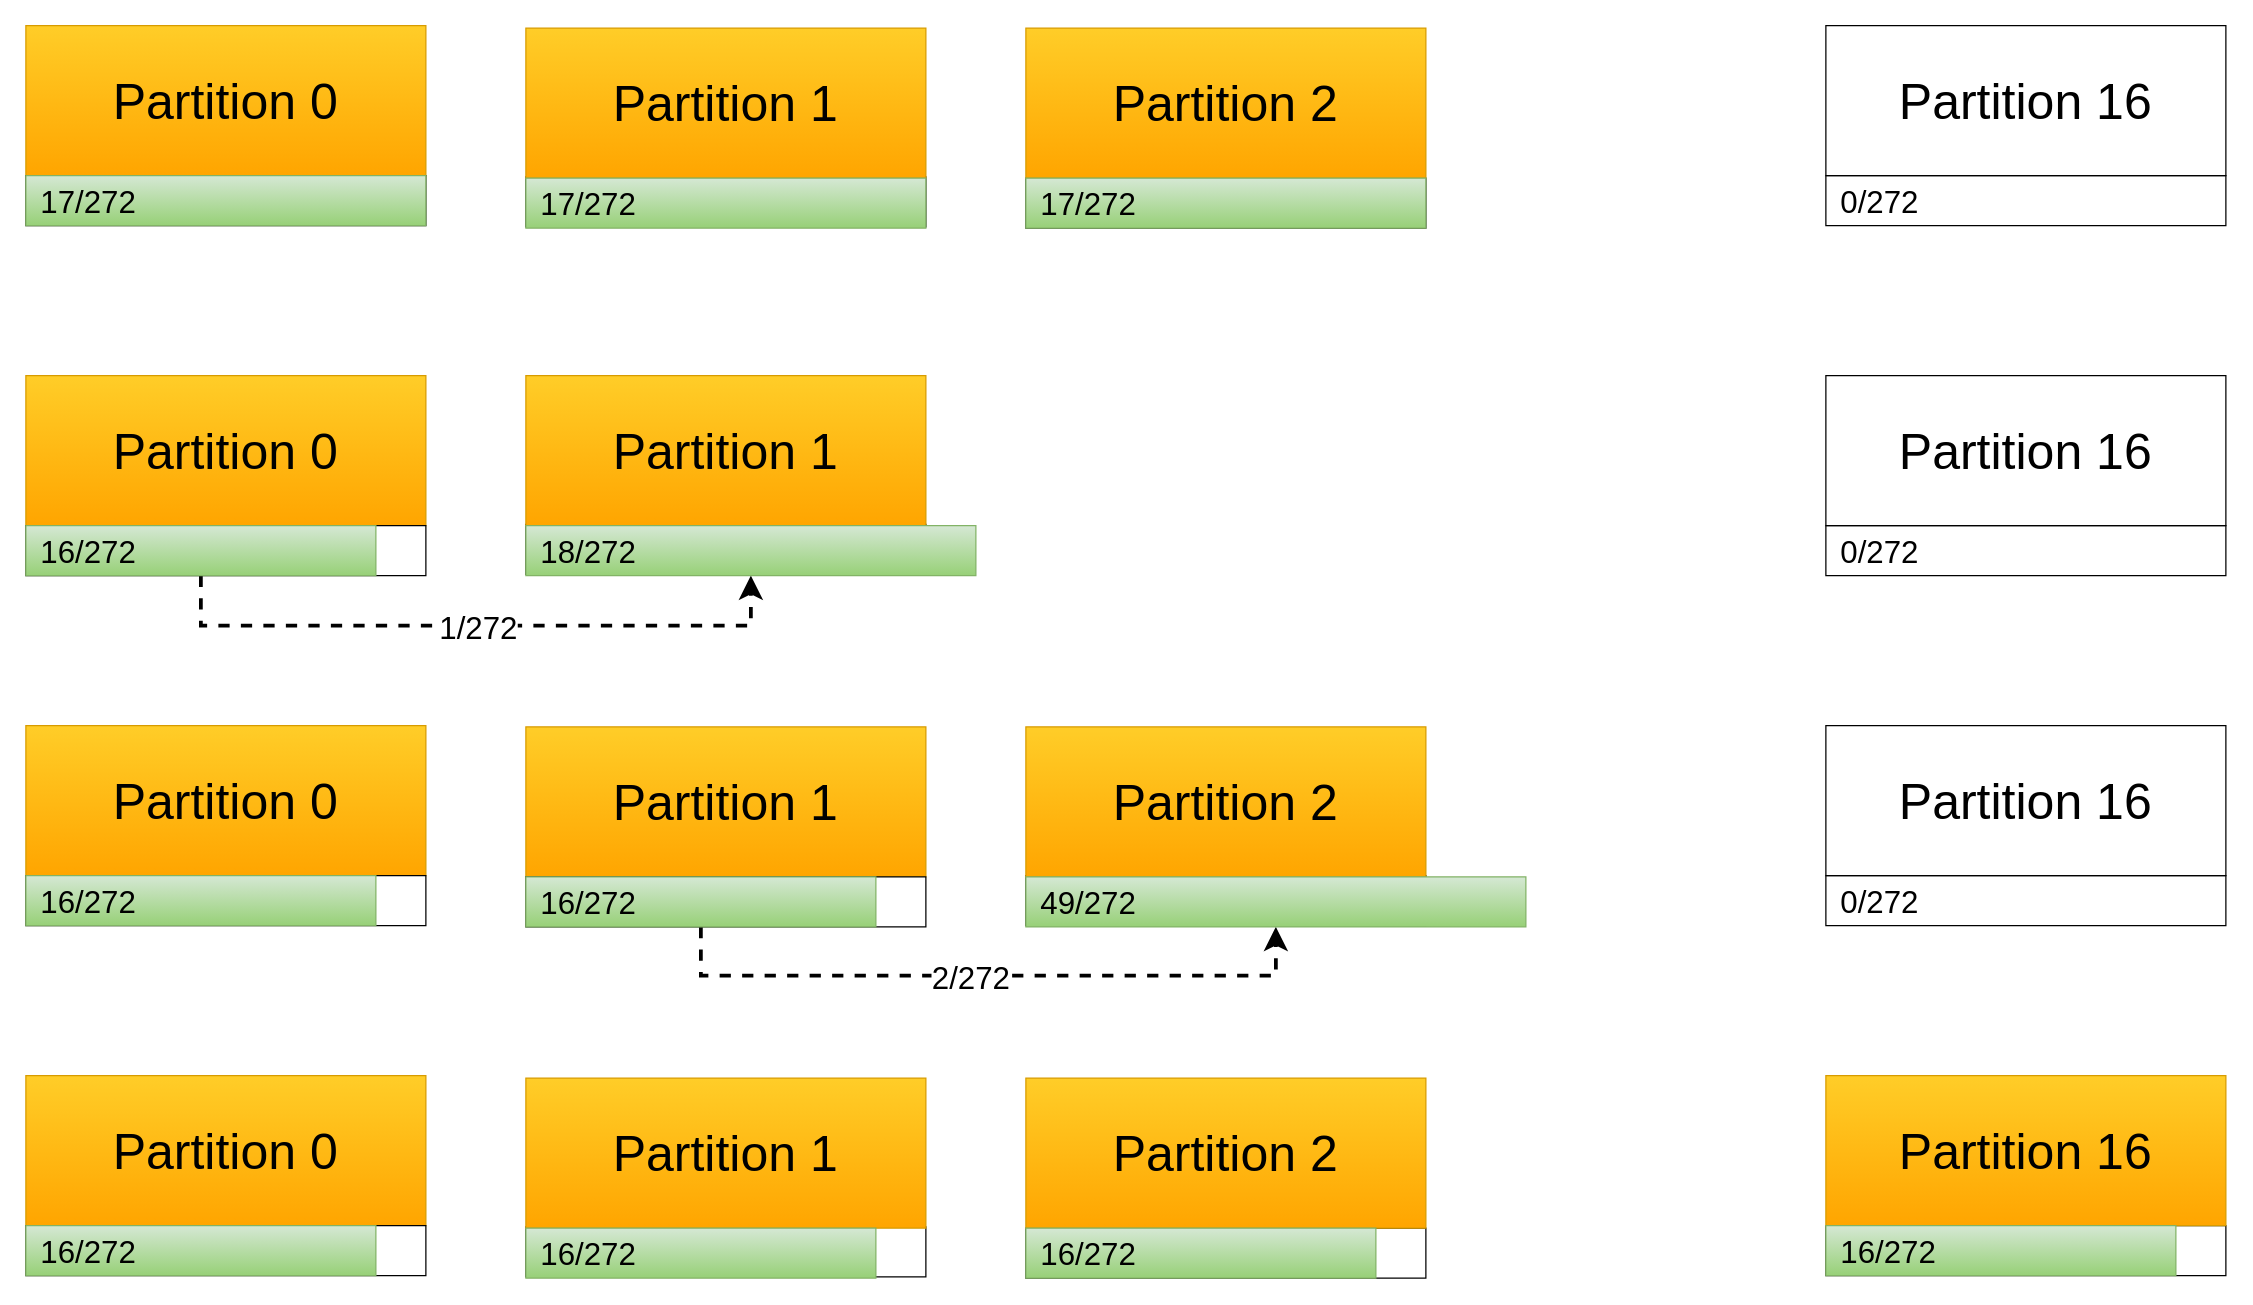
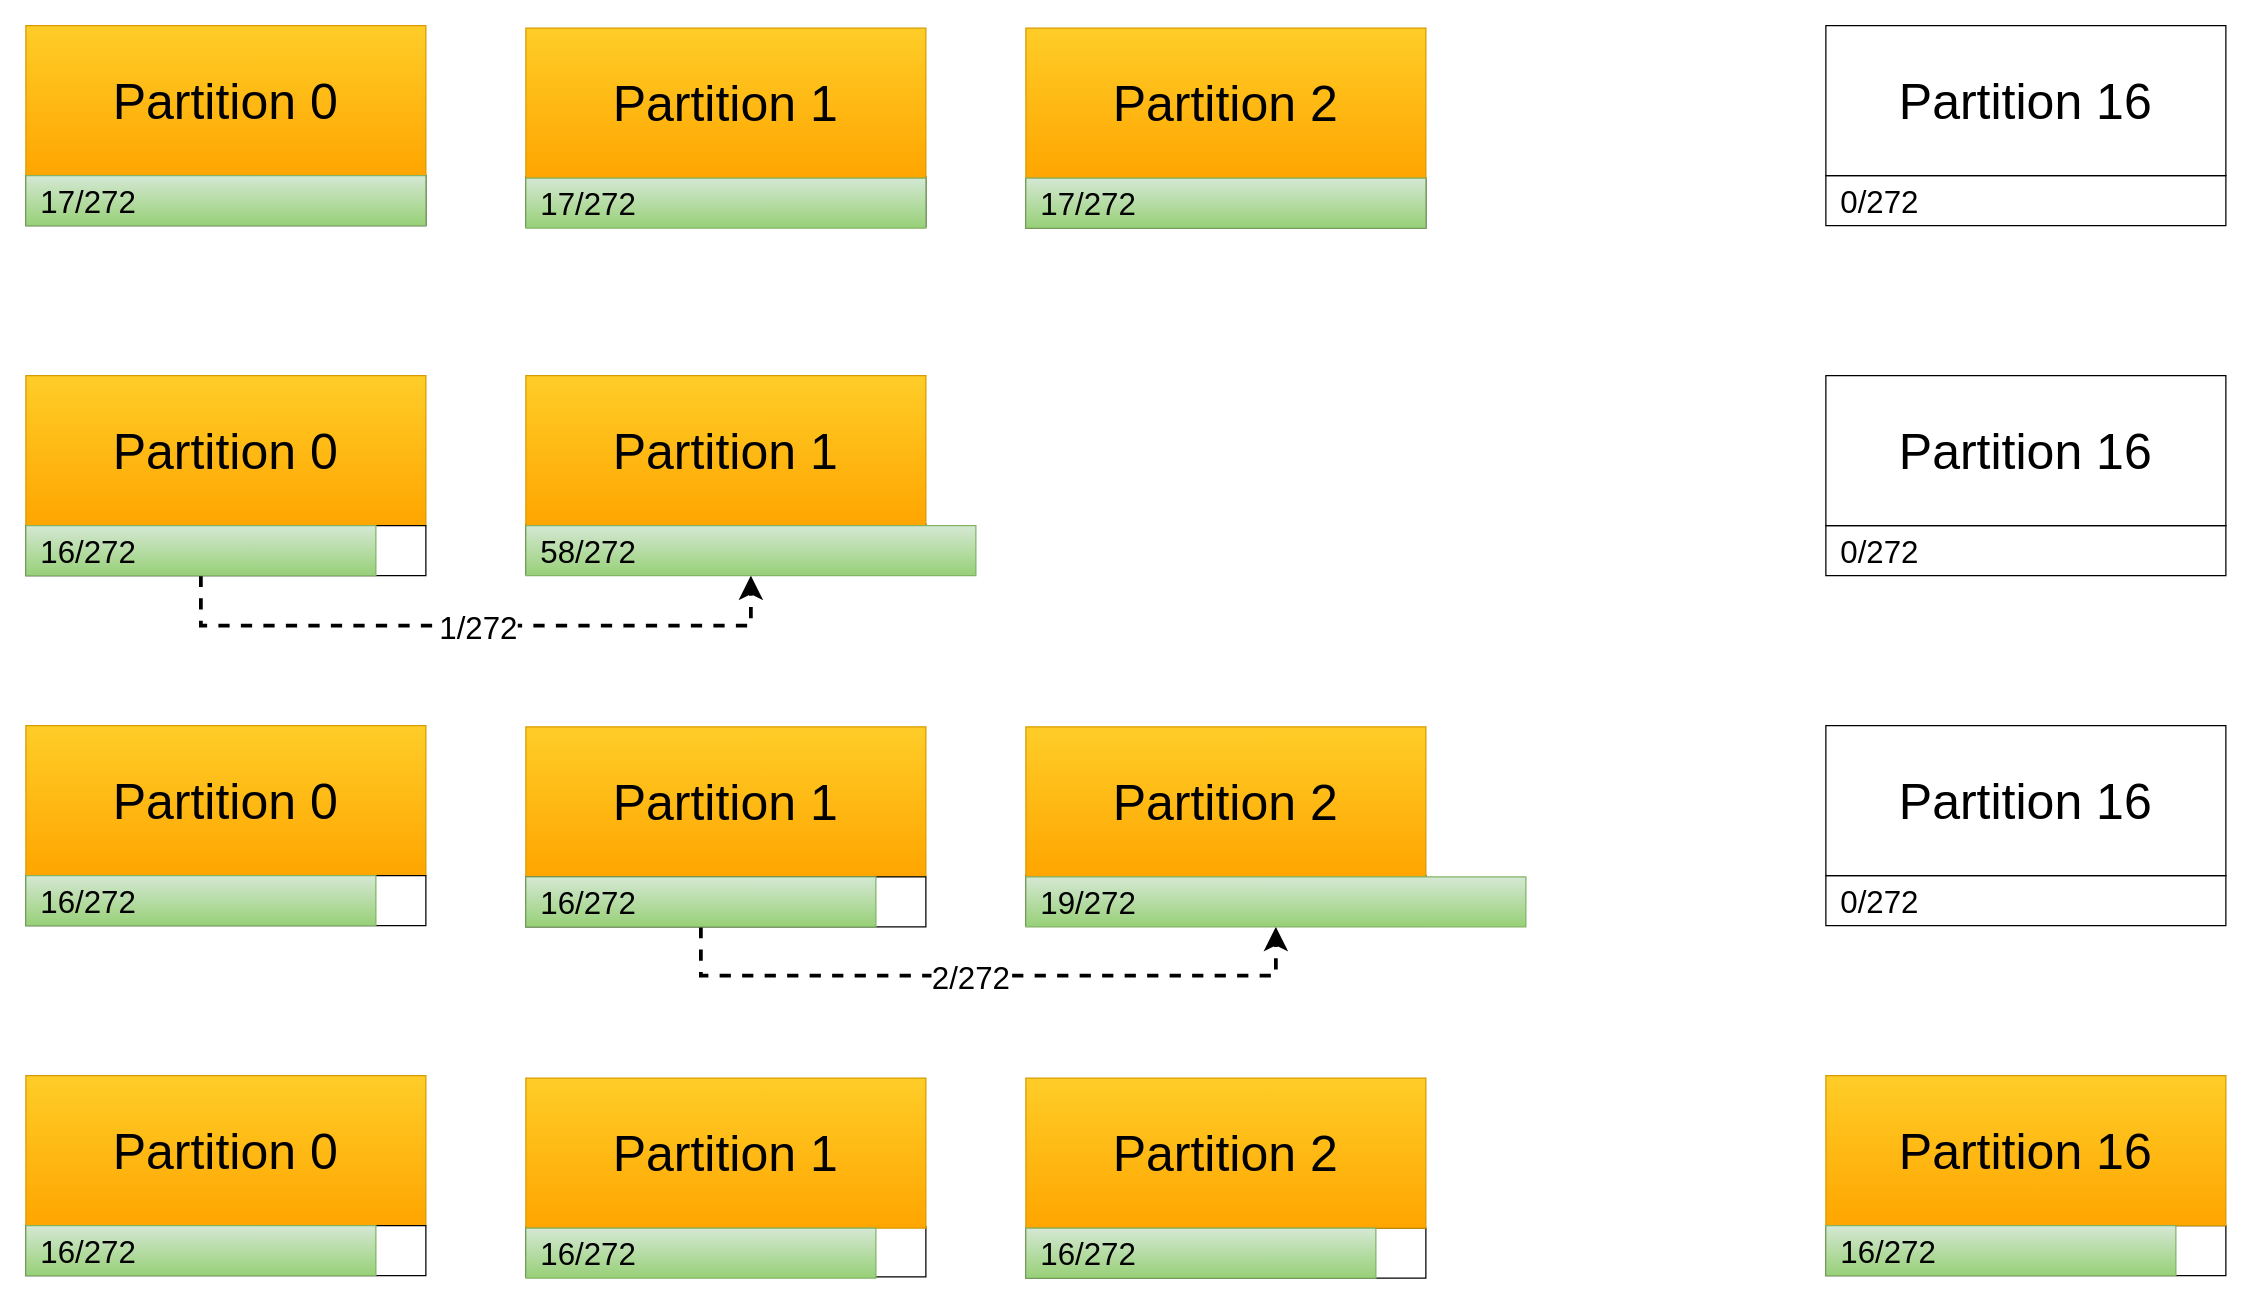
  <mxCell id="0" />
  <mxCell id="1" parent="0" />
  <mxCell id="2" value="" style="rounded=0;whiteSpace=wrap;html=1;fontSize=25;align=right;" parent="1" vertex="1"><mxGeometry x="420" y="141" width="320" height="40" as="geometry" /></mxCell>
  <mxCell id="3" value="" style="rounded=0;whiteSpace=wrap;html=1;fontSize=25;align=right;" parent="1" vertex="1"><mxGeometry x="820" y="142" width="320" height="40" as="geometry" /></mxCell>
  <mxCell id="4" value="&lt;span style=&quot;font-size: 40px;&quot;&gt;Partition 1&lt;br&gt;&lt;/span&gt;" style="rounded=0;whiteSpace=wrap;html=1;fillColor=#ffcd28;gradientColor=#ffa500;strokeColor=#d79b00;" parent="1" vertex="1"><mxGeometry x="420" y="22" width="320" height="120" as="geometry" /></mxCell>
  <mxCell id="5" value="&lt;span style=&quot;font-size: 40px;&quot;&gt;Partition 0&lt;br&gt;&lt;/span&gt;" style="rounded=0;whiteSpace=wrap;html=1;fillColor=#ffcd28;gradientColor=#ffa500;strokeColor=#d79b00;" parent="1" vertex="1"><mxGeometry x="20" y="20" width="320" height="120" as="geometry" /></mxCell>
  <mxCell id="6" value="" style="rounded=0;whiteSpace=wrap;html=1;fontSize=25;align=right;" parent="1" vertex="1"><mxGeometry x="20" y="140" width="320" height="40" as="geometry" /></mxCell>
  <mxCell id="7" value="17/272" style="rounded=0;whiteSpace=wrap;html=1;fontSize=25;fillColor=#d5e8d4;gradientColor=#97d077;strokeColor=#82b366;align=left;spacingLeft=10;" parent="1" vertex="1"><mxGeometry x="20" y="140" width="320" height="40" as="geometry" /></mxCell>
  <mxCell id="8" value="&lt;span style=&quot;font-size: 40px;&quot;&gt;Partition 2&lt;br&gt;&lt;/span&gt;" style="rounded=0;whiteSpace=wrap;html=1;fillColor=#ffcd28;gradientColor=#ffa500;strokeColor=#d79b00;" parent="1" vertex="1"><mxGeometry x="820" y="22" width="320" height="120" as="geometry" /></mxCell>
  <mxCell id="9" value="17/272" style="rounded=0;whiteSpace=wrap;html=1;fontSize=25;fillColor=#d5e8d4;gradientColor=#97d077;strokeColor=#82b366;align=left;spacingLeft=10;" vertex="1" parent="1"><mxGeometry x="420" y="142" width="320" height="40" as="geometry" /></mxCell>
  <mxCell id="10" value="17/272" style="rounded=0;whiteSpace=wrap;html=1;fontSize=25;fillColor=#d5e8d4;gradientColor=#97d077;strokeColor=#82b366;align=left;spacingLeft=10;" vertex="1" parent="1"><mxGeometry x="820" y="142" width="320" height="40" as="geometry" /></mxCell>
  <mxCell id="11" value="" style="rounded=0;whiteSpace=wrap;html=1;fontSize=25;align=right;" vertex="1" parent="1"><mxGeometry x="420" y="981" width="320" height="40" as="geometry" /></mxCell>
  <mxCell id="12" value="" style="rounded=0;whiteSpace=wrap;html=1;fontSize=25;align=right;" vertex="1" parent="1"><mxGeometry x="820" y="982" width="320" height="40" as="geometry" /></mxCell>
  <mxCell id="13" value="&lt;span style=&quot;font-size: 40px;&quot;&gt;Partition 1&lt;br&gt;&lt;/span&gt;" style="rounded=0;whiteSpace=wrap;html=1;fillColor=#ffcd28;gradientColor=#ffa500;strokeColor=#d79b00;" vertex="1" parent="1"><mxGeometry x="420" y="862" width="320" height="120" as="geometry" /></mxCell>
  <mxCell id="14" value="&lt;span style=&quot;font-size: 40px;&quot;&gt;Partition 0&lt;br&gt;&lt;/span&gt;" style="rounded=0;whiteSpace=wrap;html=1;fillColor=#ffcd28;gradientColor=#ffa500;strokeColor=#d79b00;" vertex="1" parent="1"><mxGeometry x="20" y="860" width="320" height="120" as="geometry" /></mxCell>
  <mxCell id="15" value="" style="rounded=0;whiteSpace=wrap;html=1;fontSize=25;align=right;" vertex="1" parent="1"><mxGeometry x="20" y="980" width="320" height="40" as="geometry" /></mxCell>
  <mxCell id="16" value="16/272" style="rounded=0;whiteSpace=wrap;html=1;fontSize=25;fillColor=#d5e8d4;gradientColor=#97d077;strokeColor=#82b366;align=left;spacingLeft=10;" vertex="1" parent="1"><mxGeometry x="20" y="980" width="280" height="40" as="geometry" /></mxCell>
  <mxCell id="17" value="&lt;span style=&quot;font-size: 40px;&quot;&gt;Partition 2&lt;br&gt;&lt;/span&gt;" style="rounded=0;whiteSpace=wrap;html=1;fillColor=#ffcd28;gradientColor=#ffa500;strokeColor=#d79b00;" vertex="1" parent="1"><mxGeometry x="820" y="862" width="320" height="120" as="geometry" /></mxCell>
  <mxCell id="18" value="16/272" style="rounded=0;whiteSpace=wrap;html=1;fontSize=25;fillColor=#d5e8d4;gradientColor=#97d077;strokeColor=#82b366;align=left;spacingLeft=10;" vertex="1" parent="1"><mxGeometry x="420" y="982" width="280" height="40" as="geometry" /></mxCell>
  <mxCell id="19" value="16/272" style="rounded=0;whiteSpace=wrap;html=1;fontSize=25;fillColor=#d5e8d4;gradientColor=#97d077;strokeColor=#82b366;align=left;spacingLeft=10;" vertex="1" parent="1"><mxGeometry x="820" y="982" width="280" height="40" as="geometry" /></mxCell>
  <mxCell id="20" value="&lt;span style=&quot;font-size: 40px;&quot;&gt;Partition 0&lt;br&gt;&lt;/span&gt;" style="rounded=0;whiteSpace=wrap;html=1;fillColor=#ffcd28;gradientColor=#ffa500;strokeColor=#d79b00;" vertex="1" parent="1"><mxGeometry x="20" y="300" width="320" height="120" as="geometry" /></mxCell>
  <mxCell id="21" value="" style="rounded=0;whiteSpace=wrap;html=1;fontSize=25;align=right;" vertex="1" parent="1"><mxGeometry x="20" y="420" width="320" height="40" as="geometry" /></mxCell>
  <mxCell id="22" style="edgeStyle=orthogonalEdgeStyle;rounded=0;orthogonalLoop=1;jettySize=auto;html=1;exitX=0.5;exitY=1;exitDx=0;exitDy=0;entryX=0.5;entryY=1;entryDx=0;entryDy=0;strokeWidth=3;endSize=10;dashed=1;" edge="1" parent="1" source="24" target="27"><mxGeometry relative="1" as="geometry"><Array as="points"><mxPoint x="160" y="500" /><mxPoint x="600" y="500" /></Array></mxGeometry></mxCell>
  <mxCell id="23" value="&lt;font style=&quot;font-size: 25px;&quot;&gt;1/272&lt;/font&gt;" style="edgeLabel;html=1;align=center;verticalAlign=middle;resizable=0;points=[];" vertex="1" connectable="0" parent="22"><mxGeometry x="-0.344" y="3" relative="1" as="geometry"><mxPoint x="90" y="3" as="offset" /></mxGeometry></mxCell>
  <mxCell id="24" value="16/272" style="rounded=0;whiteSpace=wrap;html=1;fontSize=25;fillColor=#d5e8d4;gradientColor=#97d077;strokeColor=#82b366;align=left;spacingLeft=10;" vertex="1" parent="1"><mxGeometry x="20" y="420" width="280" height="40" as="geometry" /></mxCell>
  <mxCell id="25" value="" style="rounded=0;whiteSpace=wrap;html=1;fontSize=25;align=right;" vertex="1" parent="1"><mxGeometry x="420" y="419" width="320" height="40" as="geometry" /></mxCell>
  <mxCell id="26" value="&lt;span style=&quot;font-size: 40px;&quot;&gt;Partition 1&lt;br&gt;&lt;/span&gt;" style="rounded=0;whiteSpace=wrap;html=1;fillColor=#ffcd28;gradientColor=#ffa500;strokeColor=#d79b00;" vertex="1" parent="1"><mxGeometry x="420" y="300" width="320" height="120" as="geometry" /></mxCell>
- <mxCell id="27" value="18/272" style="rounded=0;whiteSpace=wrap;html=1;fontSize=25;fillColor=#d5e8d4;gradientColor=#97d077;strokeColor=#82b366;align=left;spacingLeft=10;" vertex="1" parent="1"><mxGeometry x="420" y="420" width="360" height="40" as="geometry" /></mxCell>
+ <mxCell id="27" value="58/272" style="rounded=0;whiteSpace=wrap;html=1;fontSize=25;fillColor=#d5e8d4;gradientColor=#97d077;strokeColor=#82b366;align=left;spacingLeft=10;" vertex="1" parent="1"><mxGeometry x="420" y="420" width="360" height="40" as="geometry" /></mxCell>
  <mxCell id="28" value="&lt;span style=&quot;font-size: 40px;&quot;&gt;Partition 1&lt;br&gt;&lt;/span&gt;" style="rounded=0;whiteSpace=wrap;html=1;fillColor=#ffcd28;gradientColor=#ffa500;strokeColor=#d79b00;" vertex="1" parent="1"><mxGeometry x="420" y="581" width="320" height="120" as="geometry" /></mxCell>
  <mxCell id="29" value="" style="rounded=0;whiteSpace=wrap;html=1;fontSize=25;align=right;" vertex="1" parent="1"><mxGeometry x="420" y="701" width="320" height="40" as="geometry" /></mxCell>
  <mxCell id="30" style="edgeStyle=orthogonalEdgeStyle;rounded=0;orthogonalLoop=1;jettySize=auto;html=1;exitX=0.5;exitY=1;exitDx=0;exitDy=0;entryX=0.5;entryY=1;entryDx=0;entryDy=0;fontSize=25;endSize=10;strokeWidth=3;dashed=1;" edge="1" parent="1" source="32" target="35"><mxGeometry relative="1" as="geometry"><Array as="points"><mxPoint x="560" y="780" /><mxPoint x="1020" y="780" /></Array></mxGeometry></mxCell>
  <mxCell id="31" value="2/272" style="edgeLabel;html=1;align=center;verticalAlign=middle;resizable=0;points=[];fontSize=25;" vertex="1" connectable="0" parent="30"><mxGeometry x="0.102" relative="1" as="geometry"><mxPoint x="-42" as="offset" /></mxGeometry></mxCell>
  <mxCell id="32" value="16/272" style="rounded=0;whiteSpace=wrap;html=1;fontSize=25;fillColor=#d5e8d4;gradientColor=#97d077;strokeColor=#82b366;align=left;spacingLeft=10;" vertex="1" parent="1"><mxGeometry x="420" y="701" width="280" height="40" as="geometry" /></mxCell>
  <mxCell id="33" value="" style="rounded=0;whiteSpace=wrap;html=1;fontSize=25;align=right;" vertex="1" parent="1"><mxGeometry x="820" y="700" width="320" height="40" as="geometry" /></mxCell>
  <mxCell id="34" value="&lt;span style=&quot;font-size: 40px;&quot;&gt;Partition 2&lt;br&gt;&lt;/span&gt;" style="rounded=0;whiteSpace=wrap;html=1;fillColor=#ffcd28;gradientColor=#ffa500;strokeColor=#d79b00;" vertex="1" parent="1"><mxGeometry x="820" y="581" width="320" height="120" as="geometry" /></mxCell>
- <mxCell id="35" value="49/272" style="rounded=0;whiteSpace=wrap;html=1;fontSize=25;fillColor=#d5e8d4;gradientColor=#97d077;strokeColor=#82b366;align=left;spacingLeft=10;" vertex="1" parent="1"><mxGeometry x="820" y="701" width="400" height="40" as="geometry" /></mxCell>
+ <mxCell id="35" value="19/272" style="rounded=0;whiteSpace=wrap;html=1;fontSize=25;fillColor=#d5e8d4;gradientColor=#97d077;strokeColor=#82b366;align=left;spacingLeft=10;" vertex="1" parent="1"><mxGeometry x="820" y="701" width="400" height="40" as="geometry" /></mxCell>
  <mxCell id="36" value="&lt;span style=&quot;font-size: 40px;&quot;&gt;Partition 0&lt;br&gt;&lt;/span&gt;" style="rounded=0;whiteSpace=wrap;html=1;fillColor=#ffcd28;gradientColor=#ffa500;strokeColor=#d79b00;" vertex="1" parent="1"><mxGeometry x="20" y="580" width="320" height="120" as="geometry" /></mxCell>
  <mxCell id="37" value="" style="rounded=0;whiteSpace=wrap;html=1;fontSize=25;align=right;" vertex="1" parent="1"><mxGeometry x="20" y="700" width="320" height="40" as="geometry" /></mxCell>
  <mxCell id="38" value="16/272" style="rounded=0;whiteSpace=wrap;html=1;fontSize=25;fillColor=#d5e8d4;gradientColor=#97d077;strokeColor=#82b366;align=left;spacingLeft=10;" vertex="1" parent="1"><mxGeometry x="20" y="700" width="280" height="40" as="geometry" /></mxCell>
  <mxCell id="39" value="" style="rounded=0;whiteSpace=wrap;html=1;fontSize=25;align=right;" vertex="1" parent="1"><mxGeometry x="1460" y="980" width="320" height="40" as="geometry" /></mxCell>
  <mxCell id="40" value="&lt;span style=&quot;font-size: 40px;&quot;&gt;Partition 16&lt;br&gt;&lt;/span&gt;" style="rounded=0;whiteSpace=wrap;html=1;fillColor=#ffcd28;gradientColor=#ffa500;strokeColor=#d79b00;" vertex="1" parent="1"><mxGeometry x="1460" y="860" width="320" height="120" as="geometry" /></mxCell>
  <mxCell id="41" value="16/272" style="rounded=0;whiteSpace=wrap;html=1;fontSize=25;fillColor=#d5e8d4;gradientColor=#97d077;strokeColor=#82b366;align=left;spacingLeft=10;" vertex="1" parent="1"><mxGeometry x="1460" y="980" width="280" height="40" as="geometry" /></mxCell>
  <mxCell id="42" value="0/272" style="rounded=0;whiteSpace=wrap;html=1;fontSize=25;align=left;spacingLeft=10;" vertex="1" parent="1"><mxGeometry x="1460" y="140" width="320" height="40" as="geometry" /></mxCell>
  <mxCell id="43" value="&lt;span style=&quot;font-size: 40px;&quot;&gt;Partition 16&lt;br&gt;&lt;/span&gt;" style="rounded=0;whiteSpace=wrap;html=1;" vertex="1" parent="1"><mxGeometry x="1460" y="20" width="320" height="120" as="geometry" /></mxCell>
  <mxCell id="44" value="0/272" style="rounded=0;whiteSpace=wrap;html=1;fontSize=25;align=left;spacingLeft=10;" vertex="1" parent="1"><mxGeometry x="1460" y="420" width="320" height="40" as="geometry" /></mxCell>
  <mxCell id="45" value="&lt;span style=&quot;font-size: 40px;&quot;&gt;Partition 16&lt;br&gt;&lt;/span&gt;" style="rounded=0;whiteSpace=wrap;html=1;" vertex="1" parent="1"><mxGeometry x="1460" y="300" width="320" height="120" as="geometry" /></mxCell>
  <mxCell id="46" value="0/272" style="rounded=0;whiteSpace=wrap;html=1;fontSize=25;align=left;spacingLeft=10;" vertex="1" parent="1"><mxGeometry x="1460" y="700" width="320" height="40" as="geometry" /></mxCell>
  <mxCell id="47" value="&lt;span style=&quot;font-size: 40px;&quot;&gt;Partition 16&lt;br&gt;&lt;/span&gt;" style="rounded=0;whiteSpace=wrap;html=1;" vertex="1" parent="1"><mxGeometry x="1460" y="580" width="320" height="120" as="geometry" /></mxCell>
